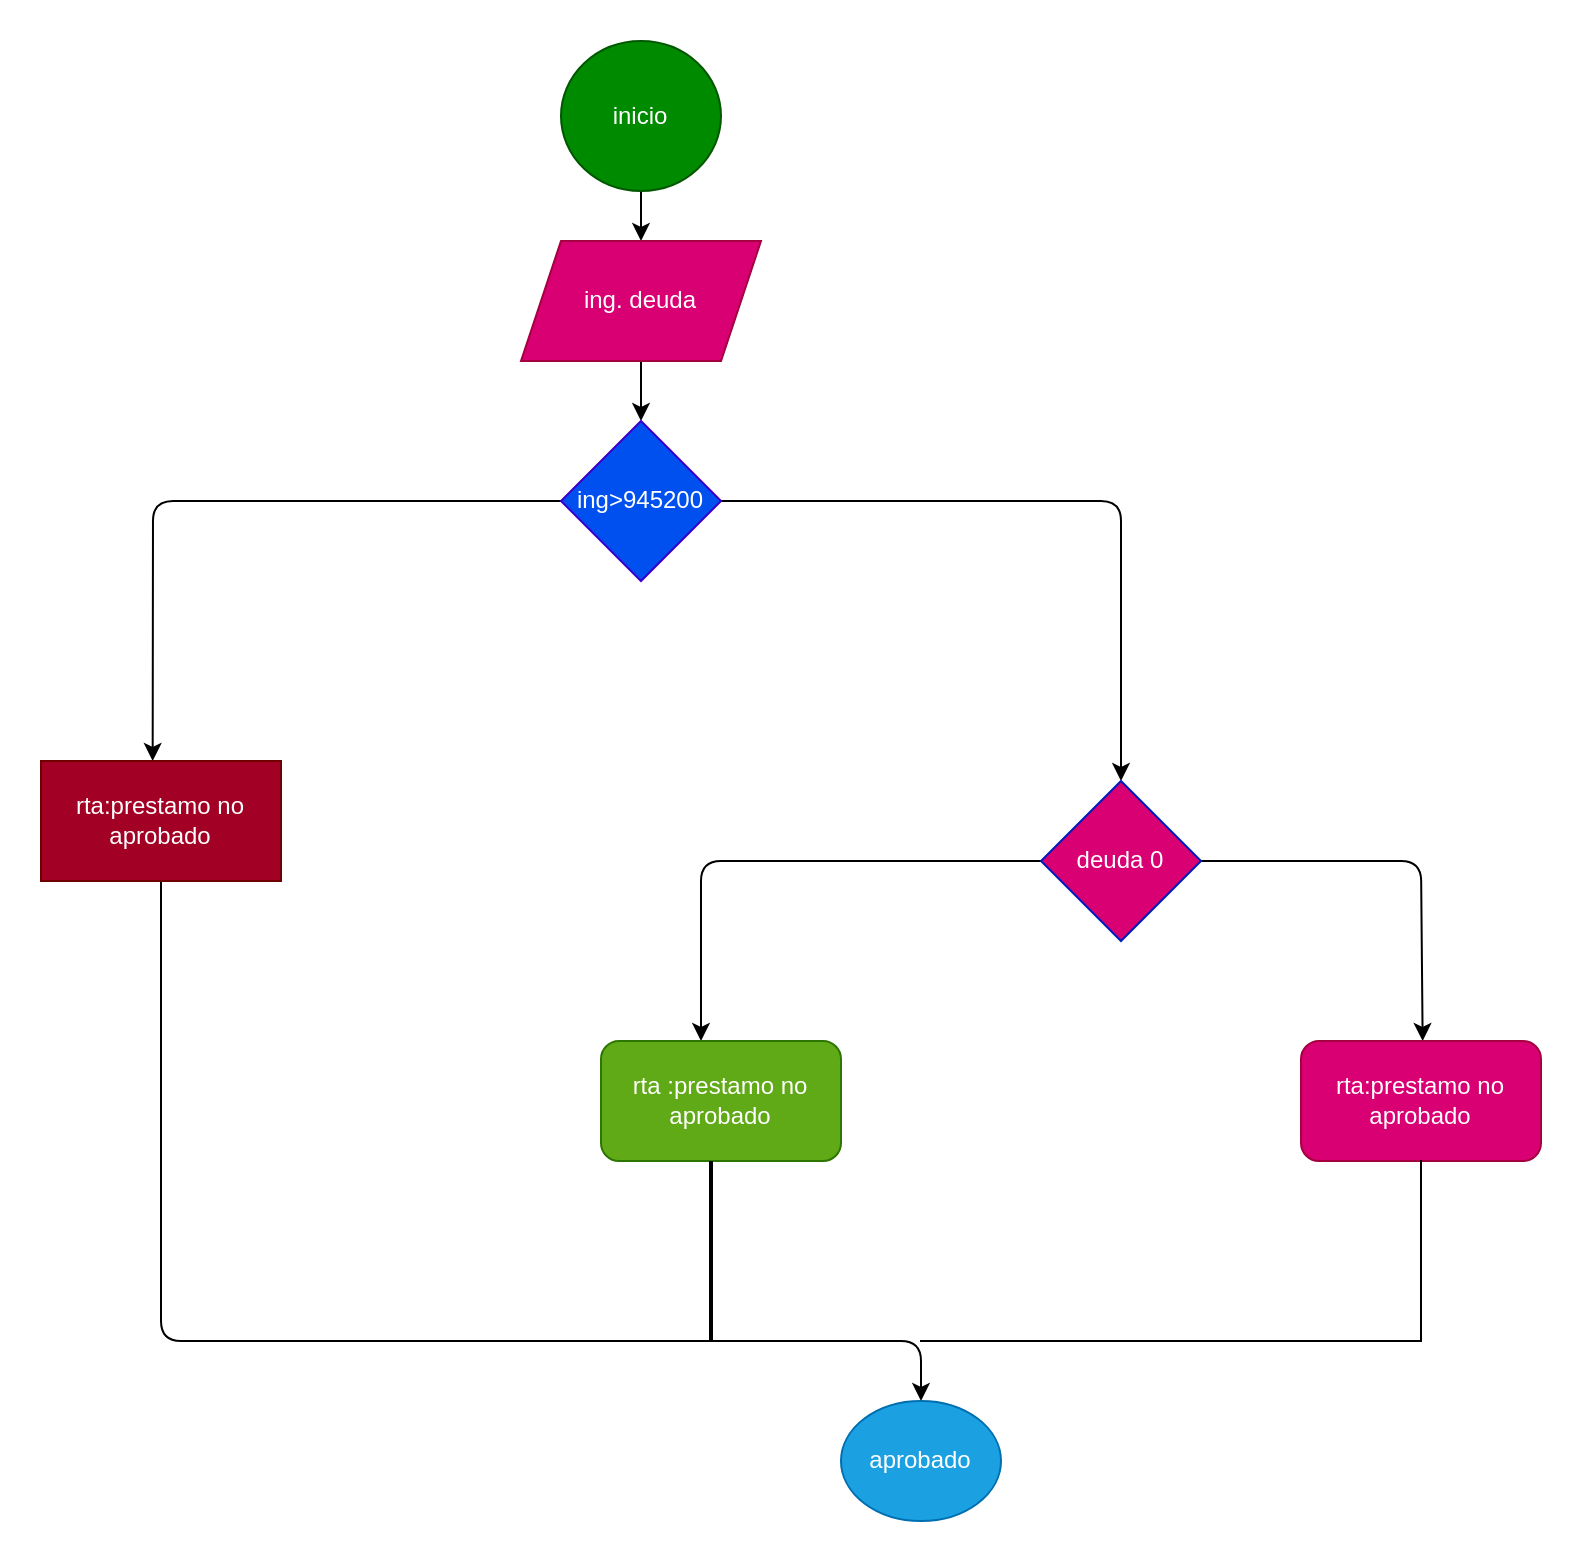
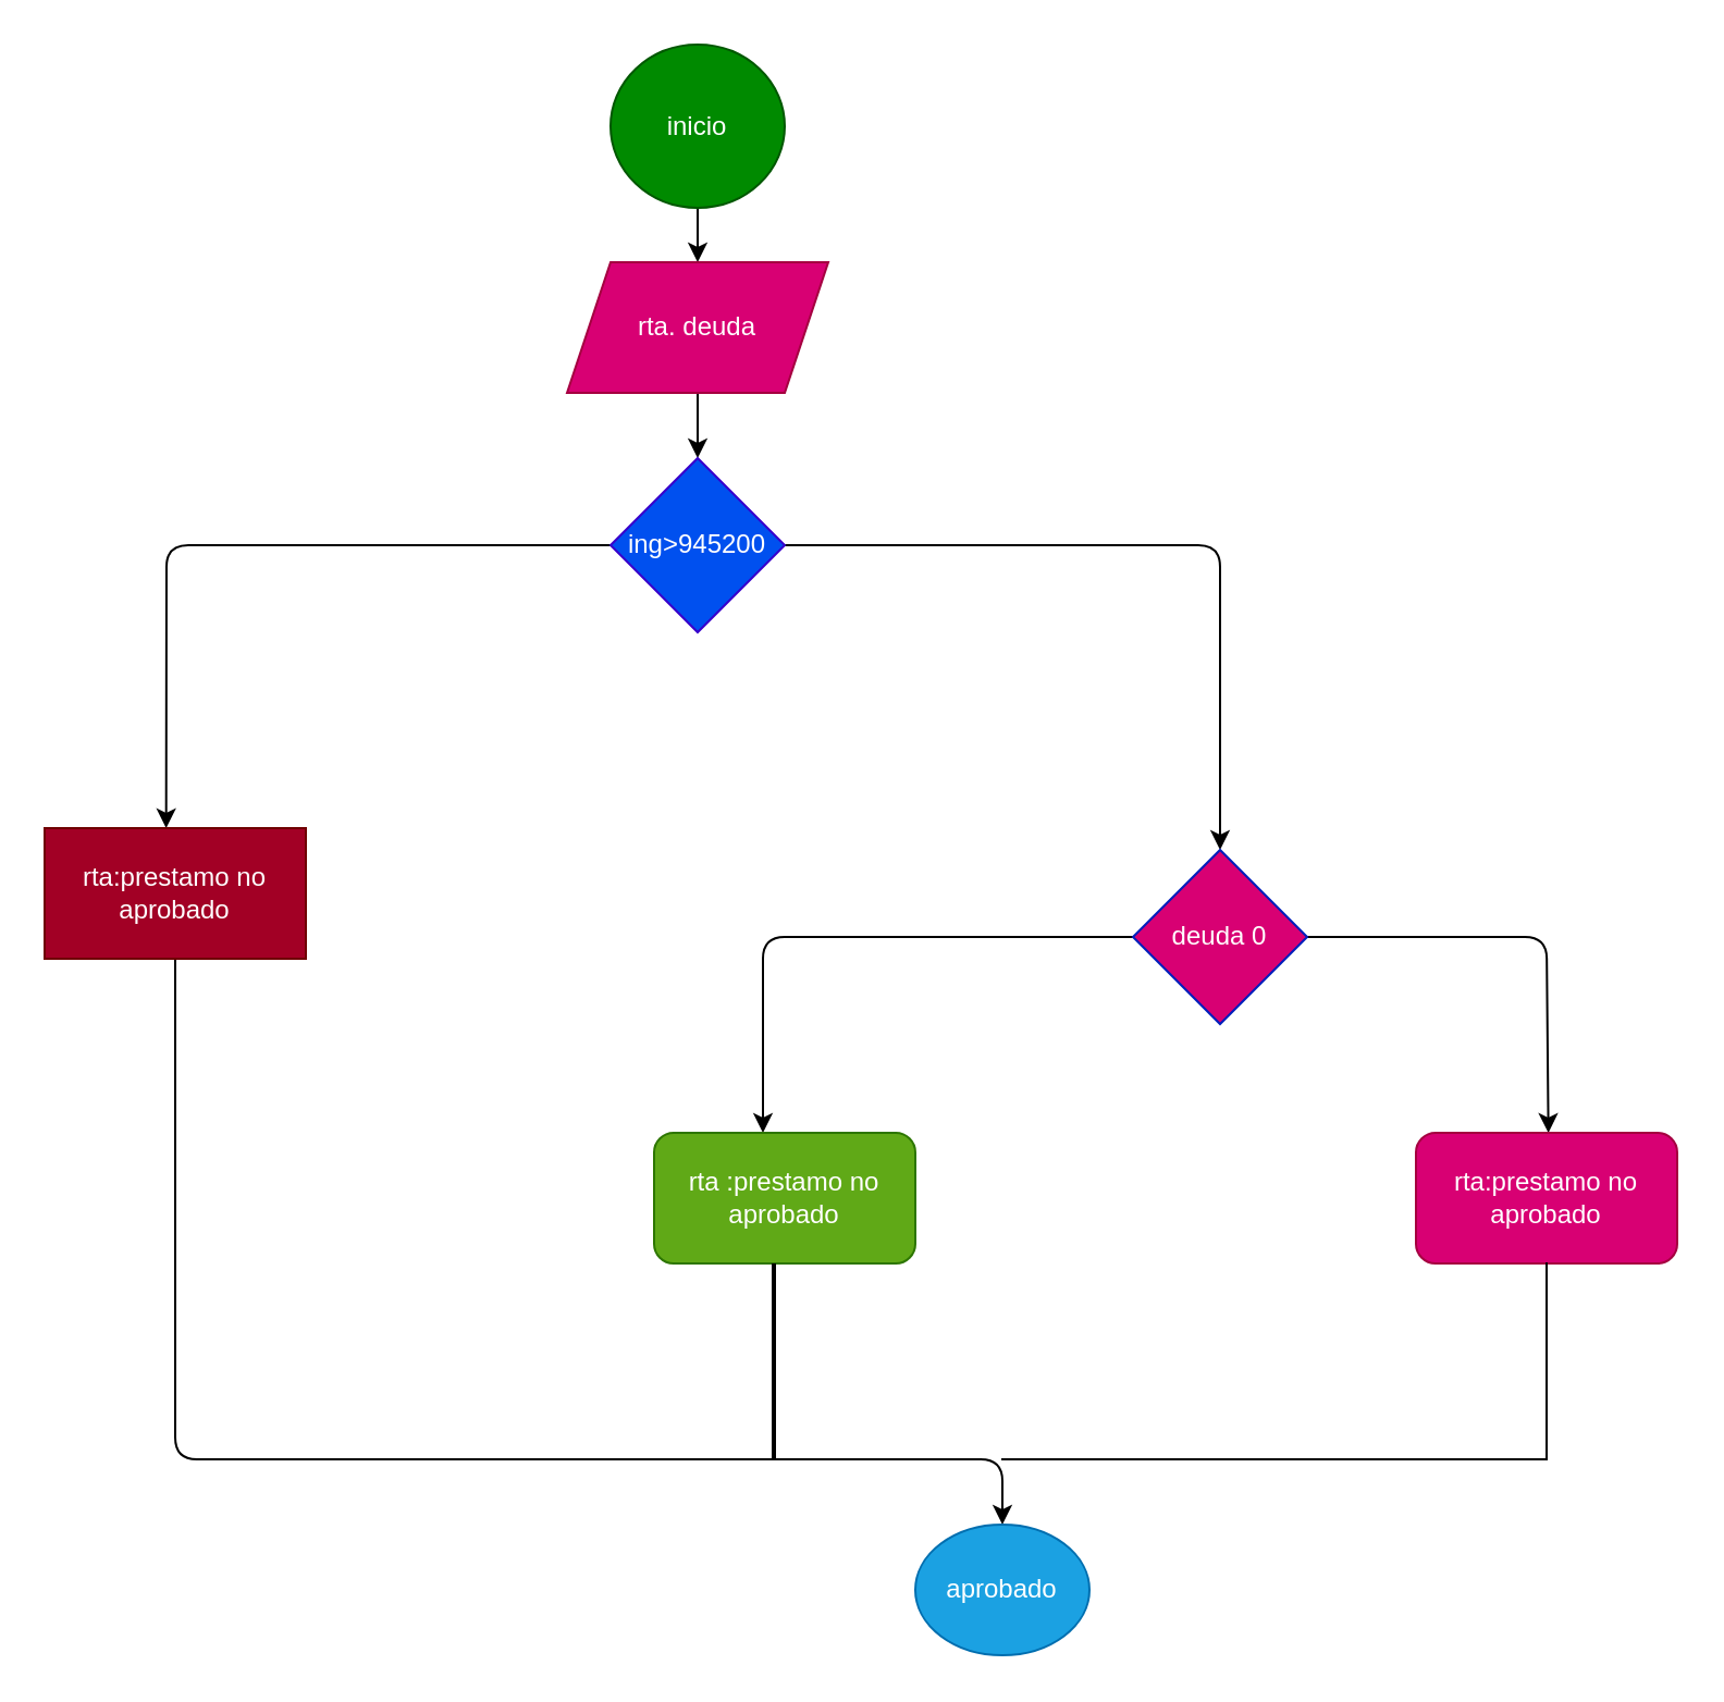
  <mxCell id="0" />
  <mxCell id="1" parent="0" />
  <mxCell id="2" style="edgeStyle=none;html=1;" edge="1" parent="1" source="3"><mxGeometry relative="1" as="geometry"><mxPoint x="320" y="120" as="targetPoint" /></mxGeometry></mxCell>
  <mxCell id="3" value="inicio" style="ellipse;whiteSpace=wrap;html=1;fillColor=#008a00;fontColor=#ffffff;strokeColor=#005700;" vertex="1" parent="1"><mxGeometry x="280" y="20" width="80" height="75" as="geometry" /></mxCell>
  <mxCell id="4" style="edgeStyle=none;html=1;" edge="1" parent="1" source="5"><mxGeometry relative="1" as="geometry"><mxPoint x="320" y="210" as="targetPoint" /></mxGeometry></mxCell>
- <mxCell id="5" value="ing. deuda" style="shape=parallelogram;perimeter=parallelogramPerimeter;whiteSpace=wrap;html=1;fixedSize=1;fillColor=#d80073;fontColor=#ffffff;strokeColor=#A50040;" vertex="1" parent="1"><mxGeometry x="260" y="120" width="120" height="60" as="geometry" /></mxCell>
+ <mxCell id="5" value="rta. deuda" style="shape=parallelogram;perimeter=parallelogramPerimeter;whiteSpace=wrap;html=1;fixedSize=1;fillColor=#d80073;fontColor=#ffffff;strokeColor=#A50040;" vertex="1" parent="1"><mxGeometry x="260" y="120" width="120" height="60" as="geometry" /></mxCell>
  <mxCell id="6" style="edgeStyle=none;html=1;" edge="1" parent="1" source="8"><mxGeometry relative="1" as="geometry"><mxPoint x="75.833" y="380" as="targetPoint" /><Array as="points"><mxPoint x="76" y="250" /></Array></mxGeometry></mxCell>
  <mxCell id="7" style="edgeStyle=none;html=1;" edge="1" parent="1" source="8"><mxGeometry relative="1" as="geometry"><mxPoint x="560" y="390" as="targetPoint" /><Array as="points"><mxPoint x="560" y="250" /></Array></mxGeometry></mxCell>
  <mxCell id="8" value="ing&amp;gt;945200" style="rhombus;whiteSpace=wrap;html=1;fillColor=#0050ef;fontColor=#ffffff;strokeColor=#3700CC;" vertex="1" parent="1"><mxGeometry x="280" y="210" width="80" height="80" as="geometry" /></mxCell>
  <mxCell id="9" style="edgeStyle=none;html=1;" edge="1" parent="1" source="10"><mxGeometry relative="1" as="geometry"><mxPoint x="460" y="700" as="targetPoint" /><Array as="points"><mxPoint x="80" y="670" /><mxPoint x="460" y="670" /></Array></mxGeometry></mxCell>
  <mxCell id="10" value="rta:prestamo no aprobado" style="whiteSpace=wrap;html=1;fillColor=#a20025;fontColor=#ffffff;strokeColor=#6F0000;" vertex="1" parent="1"><mxGeometry x="20" y="380" width="120" height="60" as="geometry" /></mxCell>
  <mxCell id="11" value="aprobado" style="ellipse;whiteSpace=wrap;html=1;fillColor=#1ba1e2;fontColor=#ffffff;strokeColor=#006EAF;" vertex="1" parent="1"><mxGeometry x="420" y="700" width="80" height="60" as="geometry" /></mxCell>
  <mxCell id="12" style="edgeStyle=none;html=1;" edge="1" parent="1" source="14"><mxGeometry relative="1" as="geometry"><mxPoint x="350" y="520" as="targetPoint" /><Array as="points"><mxPoint x="350" y="430" /></Array></mxGeometry></mxCell>
  <mxCell id="13" style="edgeStyle=none;html=1;" edge="1" parent="1" source="14"><mxGeometry relative="1" as="geometry"><mxPoint x="710.833" y="520" as="targetPoint" /><Array as="points"><mxPoint x="710" y="430" /></Array></mxGeometry></mxCell>
  <mxCell id="14" value="deuda 0" style="rhombus;whiteSpace=wrap;html=1;fillColor=#d80073;fontColor=#ffffff;strokeColor=#001DBC;" vertex="1" parent="1"><mxGeometry x="520" y="390" width="80" height="80" as="geometry" /></mxCell>
  <mxCell id="15" value="rta:prestamo no aprobado" style="rounded=1;whiteSpace=wrap;html=1;fillColor=#d80073;fontColor=#ffffff;strokeColor=#A50040;" vertex="1" parent="1"><mxGeometry x="650" y="520" width="120" height="60" as="geometry" /></mxCell>
  <mxCell id="16" value="rta :prestamo no aprobado" style="rounded=1;whiteSpace=wrap;html=1;fillColor=#60a917;fontColor=#ffffff;strokeColor=#2D7600;" vertex="1" parent="1"><mxGeometry x="300" y="520" width="120" height="60" as="geometry" /></mxCell>
  <mxCell id="17" value="" style="shape=partialRectangle;whiteSpace=wrap;html=1;bottom=0;right=0;fillColor=none;rotation=-180;" vertex="1" parent="1"><mxGeometry x="460" y="580" width="250" height="90" as="geometry" /></mxCell>
  <mxCell id="18" value="" style="line;strokeWidth=2;direction=south;html=1;" vertex="1" parent="1"><mxGeometry x="350" y="580" width="10" height="90" as="geometry" /></mxCell>
